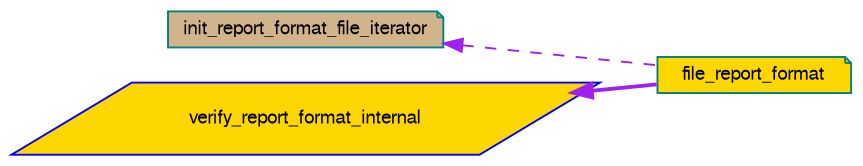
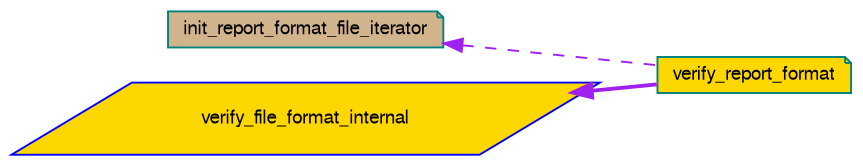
  digraph {
    rankdir=LR
    node [color=teal fillcolor=gold fontname=FreeSans fontsize=10 shape=note style=filled]
    edge [color=purple dir=back fontname=FreeSans fontsize=10 labelfontname=FreeSans labelfontsize=10]
    n1 [fillcolor=tan fontcolor=black height=0.2 label=init_report_format_file_iterator width=0.4]
-   n2 [height=0.2 label=file_report_format width=0.4]
-   n3 [color=blue height=0.2 label=verify_report_format_internal shape=parallelogram width=0.4]
+   n2 [height=0.2 label=verify_report_format width=0.4]
+   n3 [color=blue height=0.2 label=verify_file_format_internal shape=parallelogram width=0.4]
    n1 -> n2 [style=dashed]
    n3 -> n2 [style=bold]
  }
